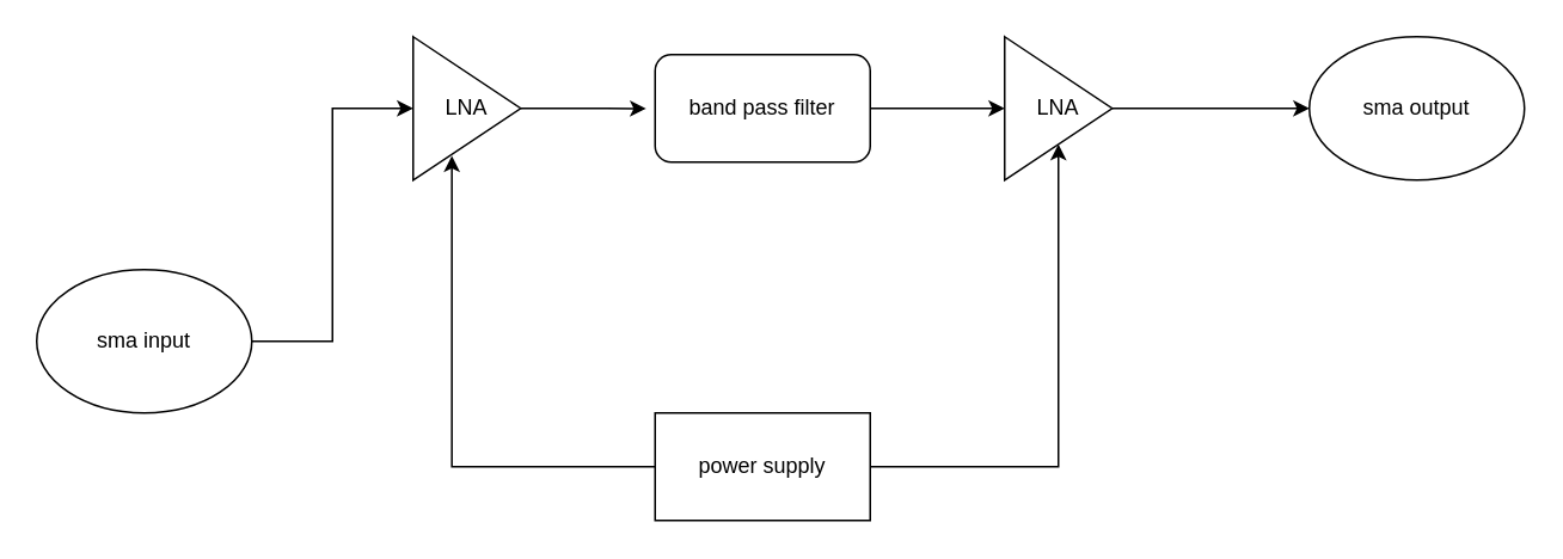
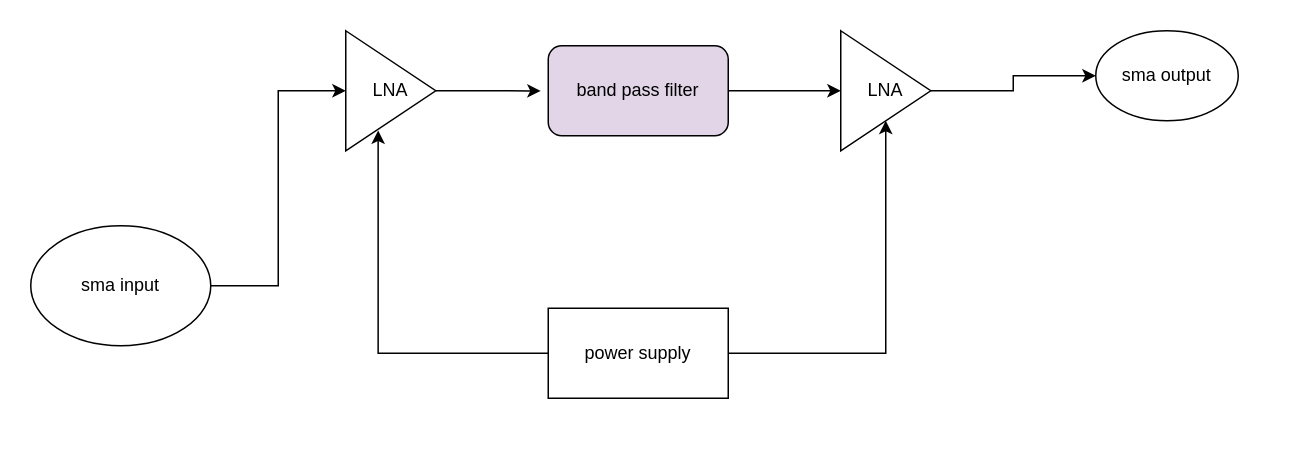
  <mxCell id="0" />
  <mxCell id="1" parent="0" />
  <mxCell id="2" style="edgeStyle=orthogonalEdgeStyle;rounded=0;orthogonalLoop=1;jettySize=auto;html=1;exitX=1;exitY=0.5;exitDx=0;exitDy=0;entryX=0;entryY=0.5;entryDx=0;entryDy=0;" parent="1" source="3" target="11" edge="1"><mxGeometry relative="1" as="geometry"><mxPoint x="200" y="60" as="targetPoint" /></mxGeometry></mxCell>
  <mxCell id="3" value="sma input" style="ellipse;whiteSpace=wrap;html=1;" parent="1" vertex="1"><mxGeometry x="20" y="150" width="120" height="80" as="geometry" /></mxCell>
  <mxCell id="4" style="edgeStyle=orthogonalEdgeStyle;rounded=0;orthogonalLoop=1;jettySize=auto;html=1;exitX=1;exitY=0.5;exitDx=0;exitDy=0;entryX=0;entryY=0.5;entryDx=0;entryDy=0;" parent="1" source="5" target="13" edge="1"><mxGeometry relative="1" as="geometry" /></mxCell>
- <mxCell id="5" value="band pass filter" style="rounded=1;whiteSpace=wrap;html=1;" parent="1" vertex="1"><mxGeometry x="365" y="30" width="120" height="60" as="geometry" /></mxCell>
- <mxCell id="6" value="sma output" style="ellipse;whiteSpace=wrap;html=1;" parent="1" vertex="1"><mxGeometry x="730" y="20" width="120" height="80" as="geometry" /></mxCell>
+ <mxCell id="5" value="band pass filter" style="rounded=1;whiteSpace=wrap;html=1;fillColor=#e1d5e7;" parent="1" vertex="1"><mxGeometry x="365" y="30" width="120" height="60" as="geometry" /></mxCell>
+ <mxCell id="6" value="sma output" style="ellipse;whiteSpace=wrap;html=1;" parent="1" vertex="1"><mxGeometry x="730" y="20" width="95" height="60" as="geometry" /></mxCell>
  <mxCell id="7" style="edgeStyle=orthogonalEdgeStyle;rounded=0;orthogonalLoop=1;jettySize=auto;html=1;exitX=0;exitY=0.5;exitDx=0;exitDy=0;entryX=0.36;entryY=0.831;entryDx=0;entryDy=0;entryPerimeter=0;" parent="1" source="9" target="11" edge="1"><mxGeometry relative="1" as="geometry" /></mxCell>
  <mxCell id="8" style="edgeStyle=orthogonalEdgeStyle;rounded=0;orthogonalLoop=1;jettySize=auto;html=1;exitX=1;exitY=0.5;exitDx=0;exitDy=0;entryX=0.5;entryY=1;entryDx=0;entryDy=0;" parent="1" source="9" target="13" edge="1"><mxGeometry relative="1" as="geometry" /></mxCell>
- <mxCell id="9" value="power supply" style="rounded=0;whiteSpace=wrap;html=1;" parent="1" vertex="1"><mxGeometry x="365" y="230" width="120" height="60" as="geometry" /></mxCell>
+ <mxCell id="9" value="power supply" style="rounded=0;whiteSpace=wrap;html=1;" parent="1" vertex="1"><mxGeometry x="365" y="205" width="120" height="60" as="geometry" /></mxCell>
  <mxCell id="10" style="edgeStyle=orthogonalEdgeStyle;rounded=0;orthogonalLoop=1;jettySize=auto;html=1;exitX=1;exitY=0.5;exitDx=0;exitDy=0;" parent="1" source="11" edge="1"><mxGeometry relative="1" as="geometry"><mxPoint x="360" y="60.118" as="targetPoint" /></mxGeometry></mxCell>
  <mxCell id="11" value="LNA" style="triangle;whiteSpace=wrap;html=1;" parent="1" vertex="1"><mxGeometry x="230" y="20" width="60" height="80" as="geometry" /></mxCell>
  <mxCell id="12" style="edgeStyle=orthogonalEdgeStyle;rounded=0;orthogonalLoop=1;jettySize=auto;html=1;exitX=1;exitY=0.5;exitDx=0;exitDy=0;entryX=0;entryY=0.5;entryDx=0;entryDy=0;" parent="1" source="13" target="6" edge="1"><mxGeometry relative="1" as="geometry" /></mxCell>
  <mxCell id="13" value="LNA" style="triangle;whiteSpace=wrap;html=1;" parent="1" vertex="1"><mxGeometry x="560" y="20" width="60" height="80" as="geometry" /></mxCell>
